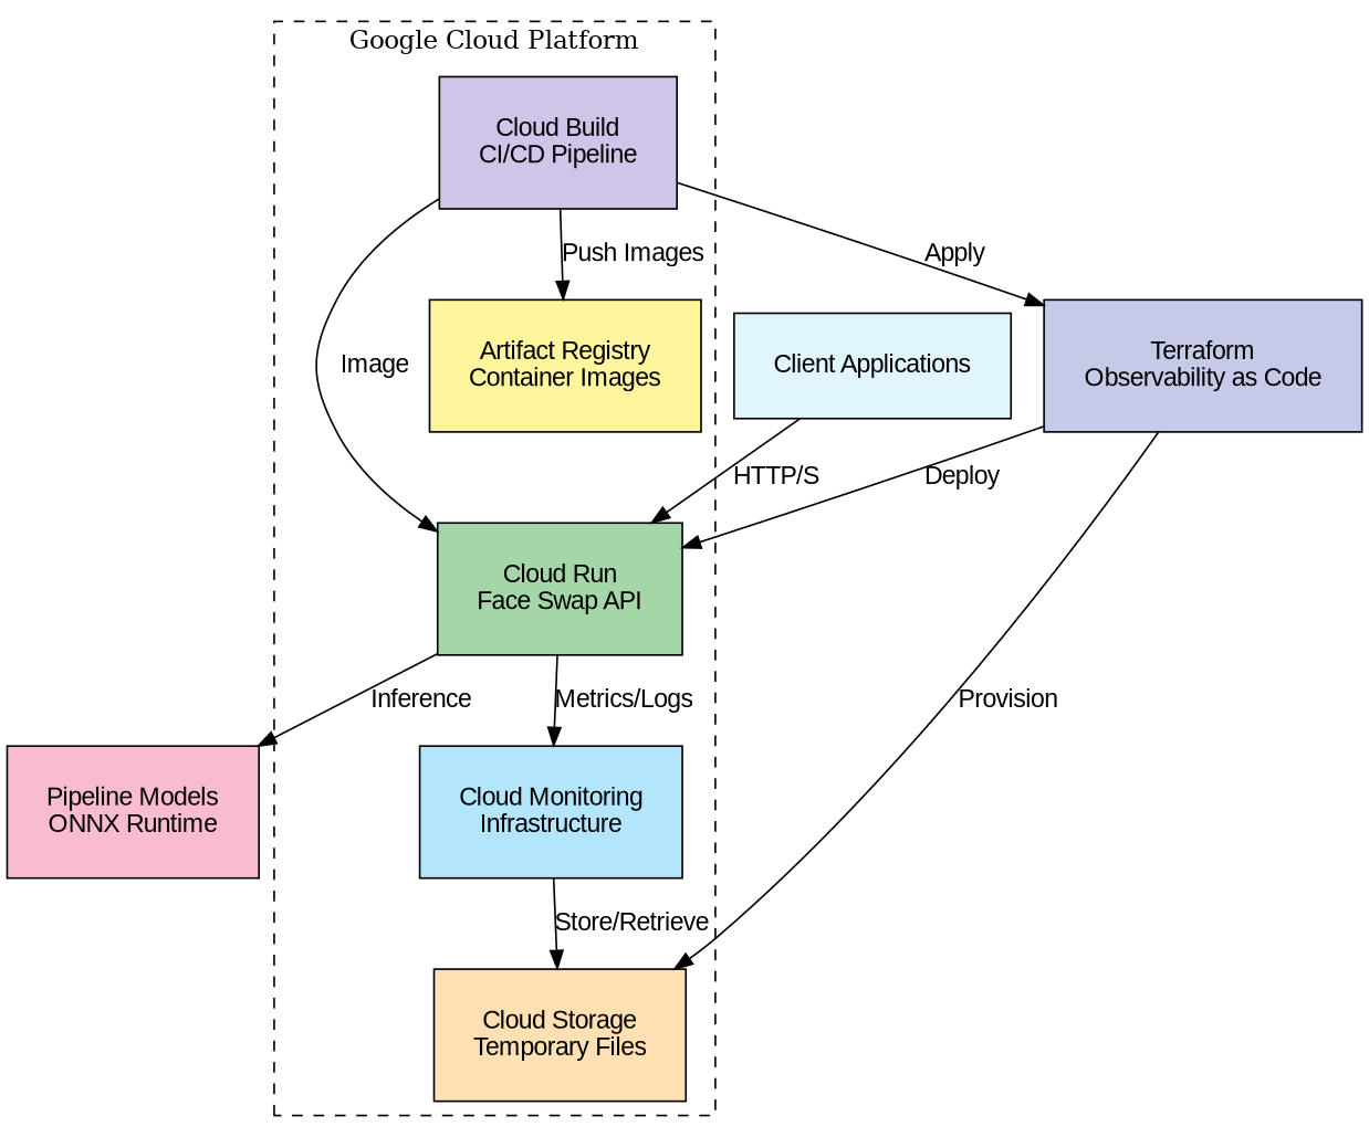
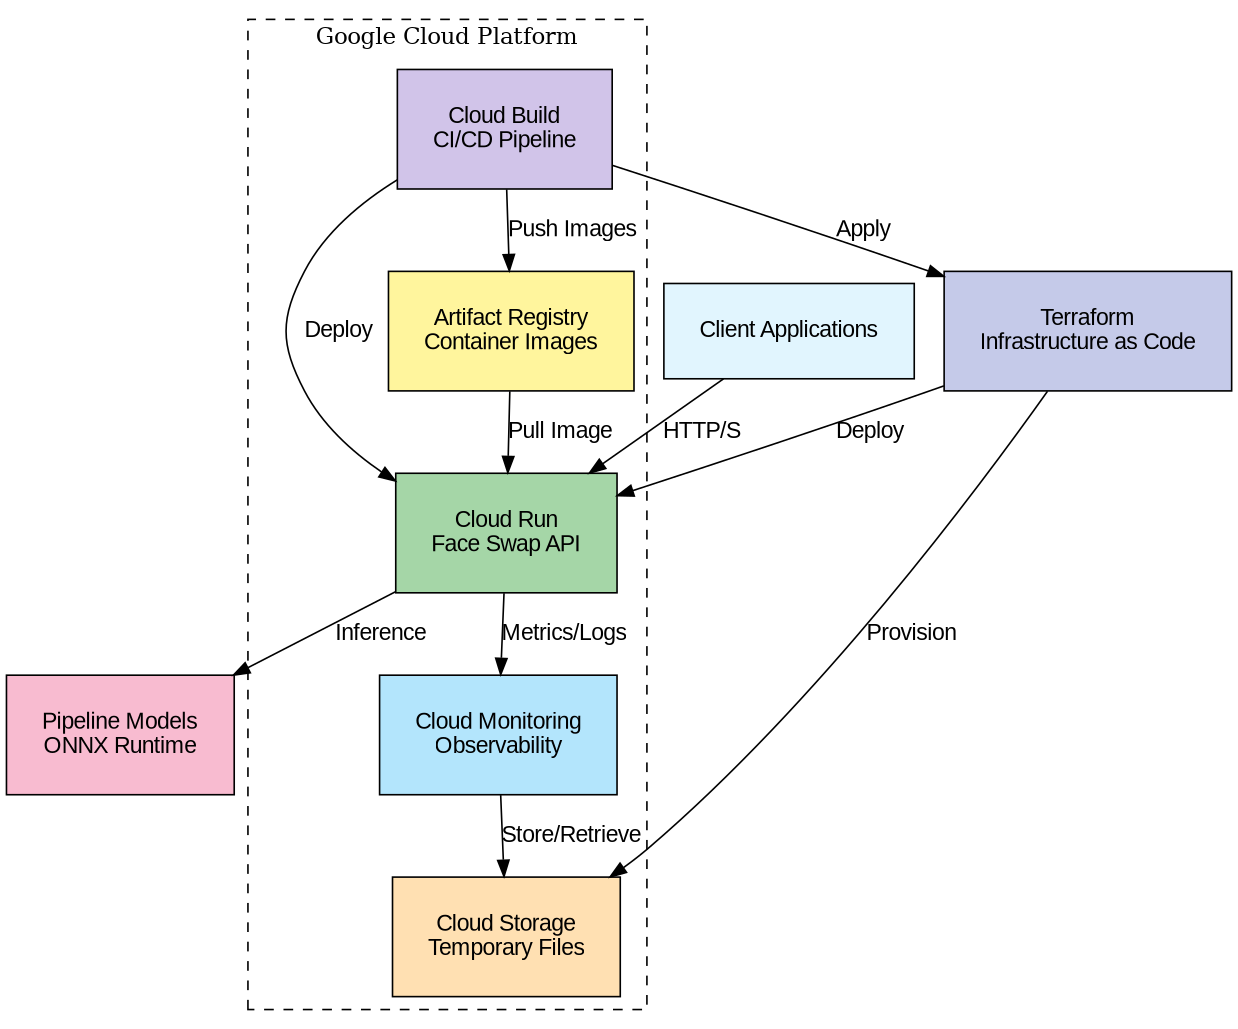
  digraph {
    rankdir=TB
    node [fontname=Arial margin=0.3 shape=box style=filled]
    edge [fontname=Arial]
    n1 [fillcolor="#A5D6A7" label="Cloud Run\nFace Swap API"]
    n2 [fillcolor="#FFF59D" label="Artifact Registry\nContainer Images"]
    n3 [fillcolor="#FFE0B2" label="Cloud Storage\nTemporary Files"]
    n4 [fillcolor="#D1C4E9" label="Cloud Build\nCI/CD Pipeline"]
-   n5 [fillcolor="#B3E5FC" label="Cloud Monitoring\nInfrastructure"]
+   n5 [fillcolor="#B3E5FC" label="Cloud Monitoring\nObservability"]
    n6 [fillcolor="#F8BBD0" label="Pipeline Models\nONNX Runtime"]
-   n7 [fillcolor="#C5CAE9" label="Terraform\nObservability as Code"]
+   n7 [fillcolor="#C5CAE9" label="Terraform\nInfrastructure as Code"]
    n8 [fillcolor="#E1F5FE" label="Client Applications"]
    subgraph cluster_1 {
      label="Google Cloud Platform"
      style=dashed
      n1
      n2
      n3
      n4
      n5
    }
    n1 -> n5 [label="Metrics/Logs"]
    n1 -> n6 [label=Inference]
-   n4 -> n1 [label=Image]
+   n2 -> n1 [label="Pull Image"]
+   n4 -> n1 [label=Deploy]
    n4 -> n2 [label="Push Images"]
    n4 -> n7 [label=Apply]
    n5 -> n3 [label="Store/Retrieve"]
    n7 -> n1 [label=Deploy]
    n7 -> n3 [label=Provision]
    n8 -> n1 [label="HTTP/S"]
  }
